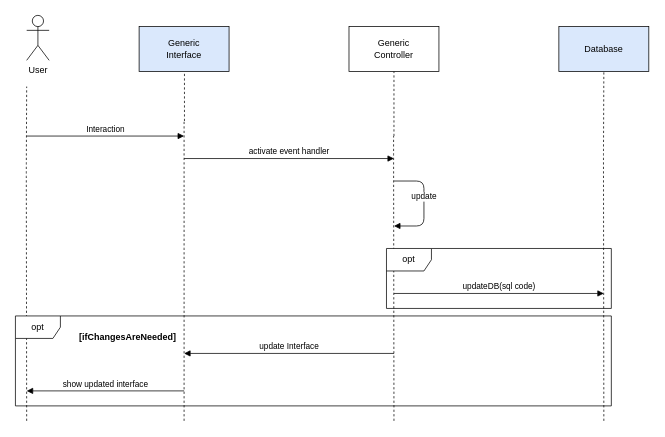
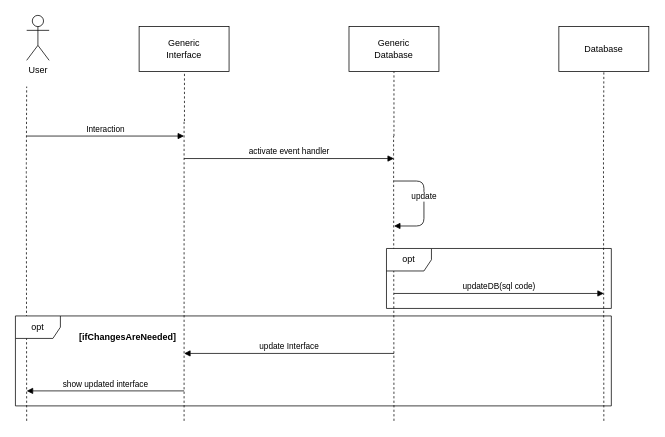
  <mxCell id="0" />
  <mxCell id="1" parent="0" />
  <mxCell id="2" value="User" style="shape=umlActor;verticalLabelPosition=bottom;labelBackgroundColor=#ffffff;verticalAlign=top;html=1;outlineConnect=0;" vertex="1" parent="1"><mxGeometry x="35" y="20" width="30" height="60" as="geometry" /></mxCell>
  <mxCell id="3" value="" style="endArrow=none;dashed=1;html=1;" edge="1" parent="1"><mxGeometry width="50" height="50" relative="1" as="geometry"><mxPoint x="35" y="561" as="sourcePoint" /><mxPoint x="35" y="115" as="targetPoint" /><Array as="points"><mxPoint x="34.5" y="225" /></Array></mxGeometry></mxCell>
- <mxCell id="4" value="Generic&lt;br&gt;Interface" style="rounded=0;whiteSpace=wrap;html=1;fillColor=#dae8fc;" vertex="1" parent="1"><mxGeometry x="185" y="35" width="120" height="60" as="geometry" /></mxCell>
- <mxCell id="5" value="Generic&lt;br&gt;Controller" style="rounded=0;whiteSpace=wrap;html=1;" vertex="1" parent="1"><mxGeometry x="465" y="35" width="120" height="60" as="geometry" /></mxCell>
- <mxCell id="6" value="Database" style="rounded=0;whiteSpace=wrap;html=1;fillColor=#dae8fc;" vertex="1" parent="1"><mxGeometry x="745" y="35" width="120" height="60" as="geometry" /></mxCell>
+ <mxCell id="4" value="Generic&lt;br&gt;Interface" style="rounded=0;whiteSpace=wrap;html=1;" vertex="1" parent="1"><mxGeometry x="185" y="35" width="120" height="60" as="geometry" /></mxCell>
+ <mxCell id="5" value="Generic&lt;br&gt;Database" style="rounded=0;whiteSpace=wrap;html=1;" vertex="1" parent="1"><mxGeometry x="465" y="35" width="120" height="60" as="geometry" /></mxCell>
+ <mxCell id="6" value="Database" style="rounded=0;whiteSpace=wrap;html=1;" vertex="1" parent="1"><mxGeometry x="745" y="35" width="120" height="60" as="geometry" /></mxCell>
  <mxCell id="7" value="" style="endArrow=none;dashed=1;html=1;" edge="1" parent="1"><mxGeometry width="50" height="50" relative="1" as="geometry"><mxPoint x="245.5" y="161" as="sourcePoint" /><mxPoint x="245.5" y="95" as="targetPoint" /><Array as="points" /></mxGeometry></mxCell>
  <mxCell id="8" value="" style="endArrow=none;dashed=1;html=1;" edge="1" parent="1"><mxGeometry width="50" height="50" relative="1" as="geometry"><mxPoint x="525" y="181" as="sourcePoint" /><mxPoint x="525" y="95" as="targetPoint" /><Array as="points" /></mxGeometry></mxCell>
  <mxCell id="9" value="" style="endArrow=none;dashed=1;html=1;" edge="1" parent="1"><mxGeometry width="50" height="50" relative="1" as="geometry"><mxPoint x="805" y="561" as="sourcePoint" /><mxPoint x="805" y="95" as="targetPoint" /><Array as="points"><mxPoint x="804.5" y="205" /></Array></mxGeometry></mxCell>
  <mxCell id="10" value="" style="endArrow=none;dashed=1;html=1;" edge="1" parent="1"><mxGeometry width="50" height="50" relative="1" as="geometry"><mxPoint x="525" y="561" as="sourcePoint" /><mxPoint x="524.5" y="181" as="targetPoint" /><Array as="points"><mxPoint x="524.5" y="205" /></Array></mxGeometry></mxCell>
  <mxCell id="11" value="" style="endArrow=none;dashed=1;html=1;" edge="1" parent="1"><mxGeometry width="50" height="50" relative="1" as="geometry"><mxPoint x="245" y="561" as="sourcePoint" /><mxPoint x="245" y="161" as="targetPoint" /><Array as="points"><mxPoint x="245" y="321" /><mxPoint x="245" y="205" /></Array></mxGeometry></mxCell>
  <mxCell id="12" value="Interaction" style="html=1;verticalAlign=bottom;endArrow=block;" edge="1" parent="1"><mxGeometry width="80" relative="1" as="geometry"><mxPoint x="35" y="181" as="sourcePoint" /><mxPoint x="245" y="181" as="targetPoint" /></mxGeometry></mxCell>
  <mxCell id="13" value="activate event handler" style="html=1;verticalAlign=bottom;endArrow=block;" edge="1" parent="1"><mxGeometry width="80" relative="1" as="geometry"><mxPoint x="245" y="211" as="sourcePoint" /><mxPoint x="525" y="211" as="targetPoint" /></mxGeometry></mxCell>
  <mxCell id="14" value="update" style="html=1;verticalAlign=bottom;endArrow=block;" edge="1" parent="1"><mxGeometry width="80" relative="1" as="geometry"><mxPoint x="525" y="241" as="sourcePoint" /><mxPoint x="525" y="301" as="targetPoint" /><Array as="points"><mxPoint x="565" y="241" /><mxPoint x="565" y="301" /></Array></mxGeometry></mxCell>
  <mxCell id="15" value="updateDB(sql code)" style="html=1;verticalAlign=bottom;endArrow=block;" edge="1" parent="1"><mxGeometry width="80" relative="1" as="geometry"><mxPoint x="525" y="391" as="sourcePoint" /><mxPoint x="805" y="391" as="targetPoint" /></mxGeometry></mxCell>
  <mxCell id="16" value="opt" style="shape=umlFrame;whiteSpace=wrap;html=1;" vertex="1" parent="1"><mxGeometry x="515" y="331" width="300" height="80" as="geometry" /></mxCell>
  <mxCell id="17" value="update Interface" style="html=1;verticalAlign=bottom;endArrow=block;" edge="1" parent="1"><mxGeometry width="80" relative="1" as="geometry"><mxPoint x="525" y="471" as="sourcePoint" /><mxPoint x="245" y="471" as="targetPoint" /></mxGeometry></mxCell>
  <mxCell id="18" value="show updated interface" style="html=1;verticalAlign=bottom;endArrow=block;" edge="1" parent="1"><mxGeometry width="80" relative="1" as="geometry"><mxPoint x="245" y="521" as="sourcePoint" /><mxPoint x="35" y="521" as="targetPoint" /></mxGeometry></mxCell>
  <mxCell id="19" value="opt" style="shape=umlFrame;whiteSpace=wrap;html=1;" vertex="1" parent="1"><mxGeometry x="20" y="421" width="795" height="120" as="geometry" /></mxCell>
  <mxCell id="20" value="[ifChangesAreNeeded]" style="text;align=center;fontStyle=1;verticalAlign=middle;spacingLeft=3;spacingRight=3;strokeColor=none;rotatable=0;points=[[0,0.5],[1,0.5]];portConstraint=eastwest;" vertex="1" parent="1"><mxGeometry x="130" y="436" width="80" height="26" as="geometry" /></mxCell>
